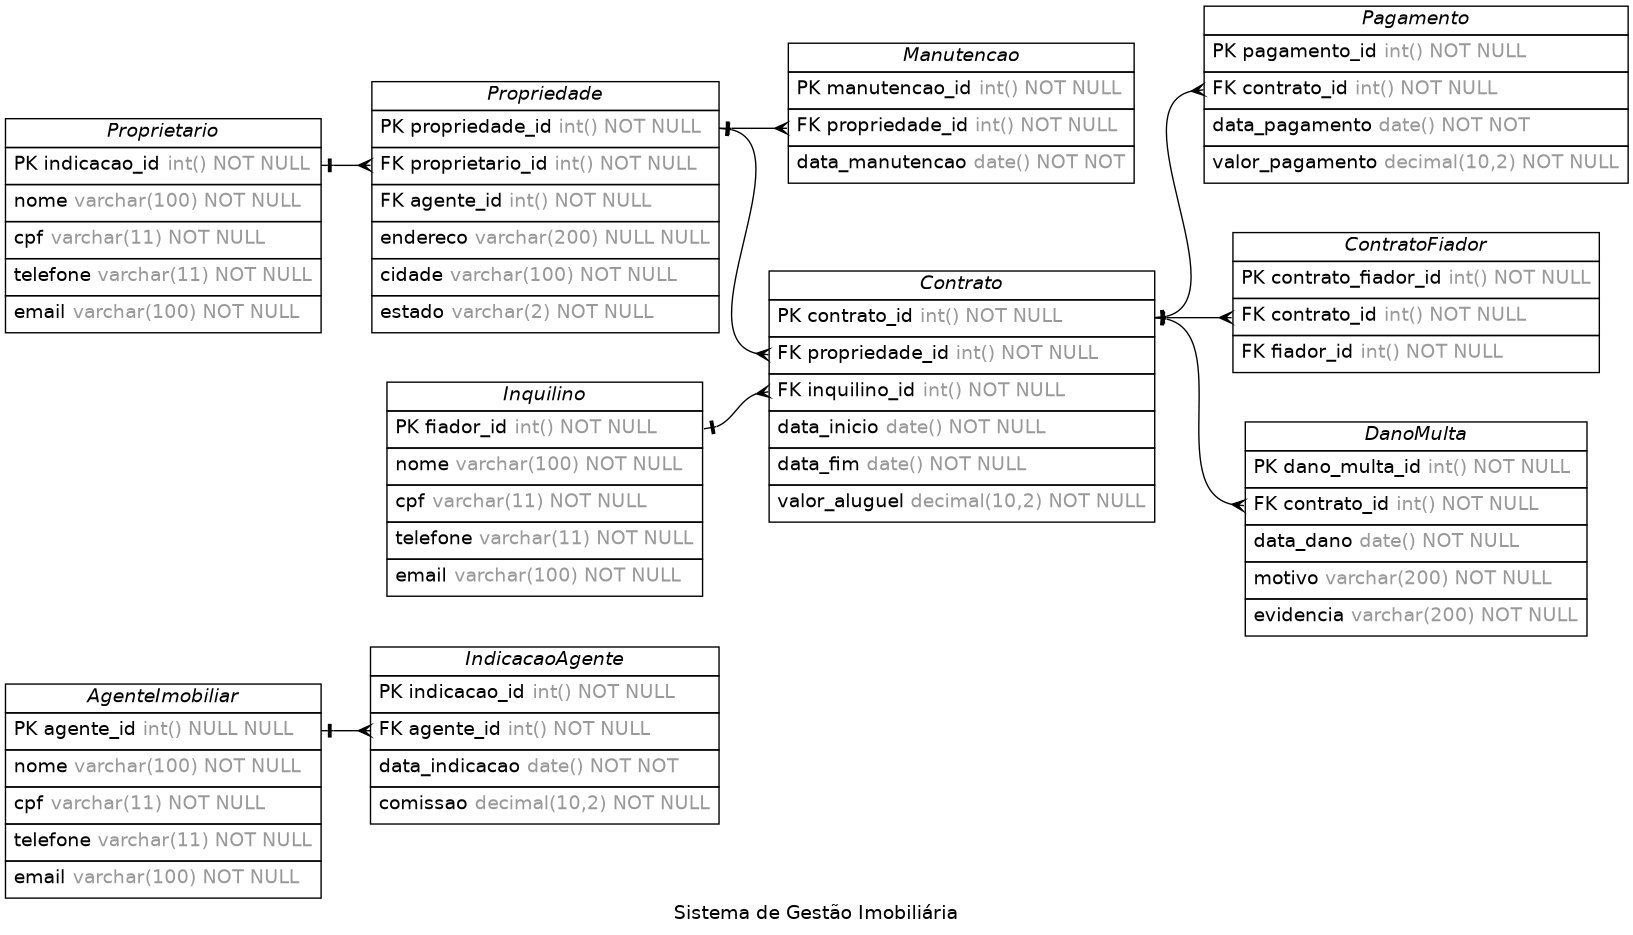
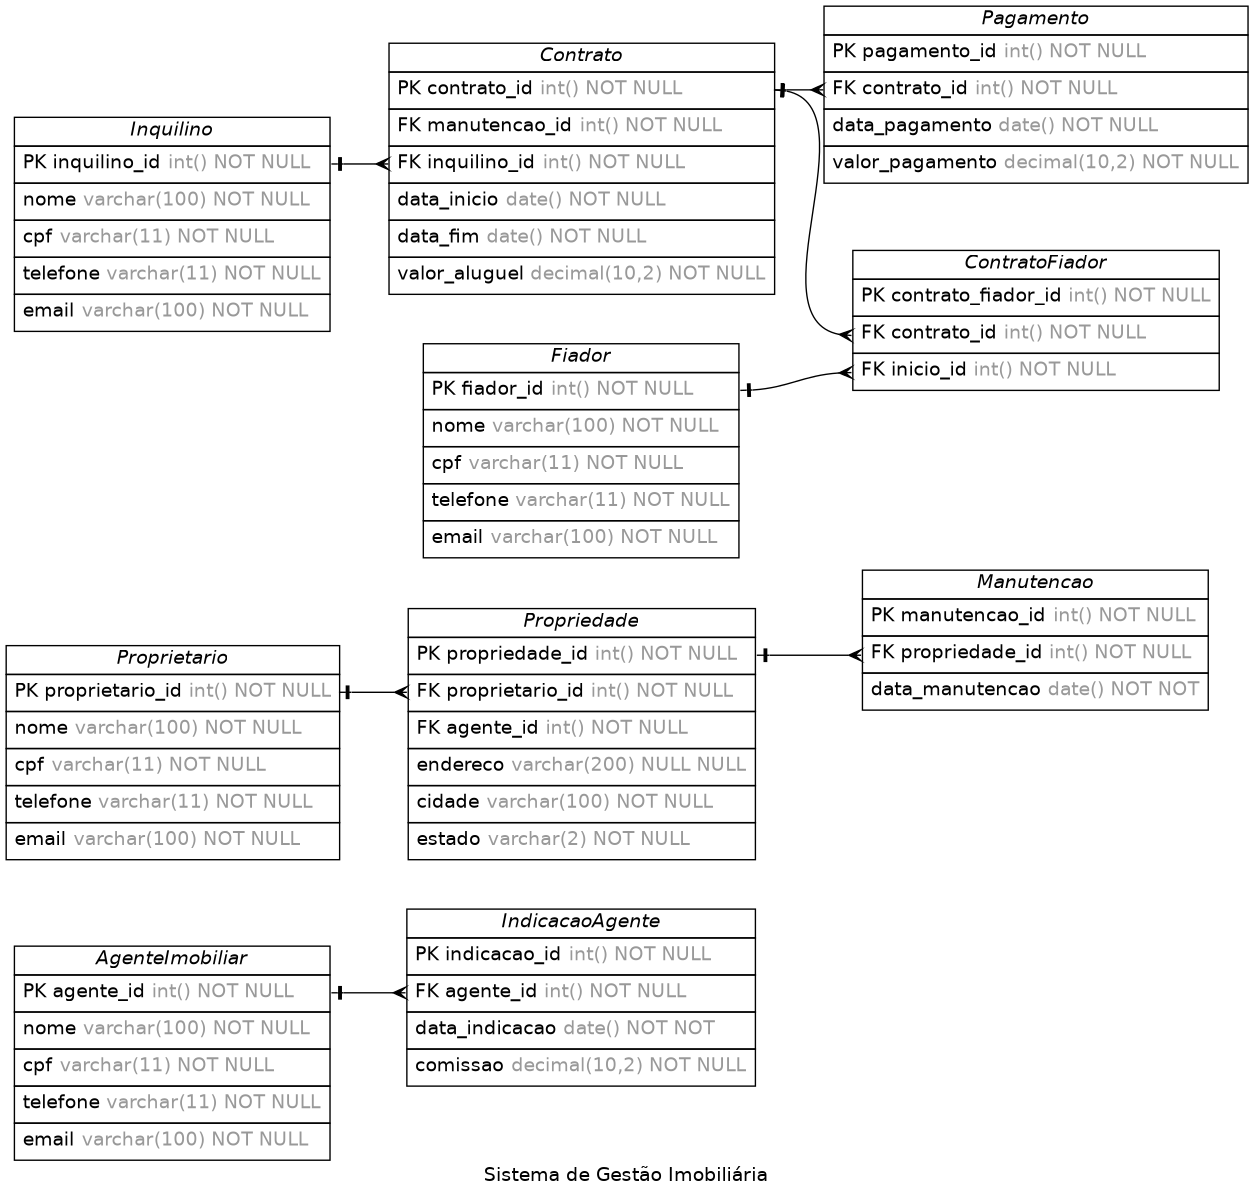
  digraph {
    concentrate=true
    fontname=Helvetica
    label="Sistema de Gestão Imobiliária"
    nodesep=0.5
    rankdir=LR
    splines=spline
    node [fontname=Helvetica shape=plain]
    edge [arrowhead=ocrow arrowsize=0.9 arrowtail=noneotee dir=both fontname=Helvetica fontsize=12 headport=contrato_id labelangle=32 labeldistance=1.8 penwidth=1.0 tailport=contrato_id]
-   n1 [label=<         <table border="0" cellborder="1" cellspacing="0" >         <tr><td><i>AgenteImobiliar</i></td></tr>         <tr><td port="agente_id" align="left" cellpadding="5">PK agente_id <font color="grey60">int() NULL NULL</font></td></tr>         <tr><td port="nome" align="left" cellpadding="5">nome <font color="grey60">varchar(100) NOT NULL</font></td></tr>         <tr><td port="cpf" align="left" cellpadding="5">cpf <font color="grey60">varchar(11) NOT NULL</font></td></tr>         <tr><td port="telefone" align="left" cellpadding="5">telefone <font color="grey60">varchar(11) NOT NULL</font></td></tr>         <tr><td port="email" align="left" cellpadding="5">email <font color="grey60">varchar(100) NOT NULL</font></td></tr>     </table>>]
+   n1 [label=<         <table border="0" cellborder="1" cellspacing="0" >         <tr><td><i>AgenteImobiliar</i></td></tr>         <tr><td port="agente_id" align="left" cellpadding="5">PK agente_id <font color="grey60">int() NOT NULL</font></td></tr>         <tr><td port="nome" align="left" cellpadding="5">nome <font color="grey60">varchar(100) NOT NULL</font></td></tr>         <tr><td port="cpf" align="left" cellpadding="5">cpf <font color="grey60">varchar(11) NOT NULL</font></td></tr>         <tr><td port="telefone" align="left" cellpadding="5">telefone <font color="grey60">varchar(11) NOT NULL</font></td></tr>         <tr><td port="email" align="left" cellpadding="5">email <font color="grey60">varchar(100) NOT NULL</font></td></tr>     </table>>]
    n2 [label=<         <table border="0" cellborder="1" cellspacing="0" >         <tr><td><i>IndicacaoAgente</i></td></tr>         <tr><td port="indicacao_id" align="left" cellpadding="5">PK indicacao_id <font color="grey60">int() NOT NULL</font></td></tr>         <tr><td port="agente_id" align="left" cellpadding="5">FK agente_id <font color="grey60">int() NOT NULL</font></td></tr>         <tr><td port="data_indicacao" align="left" cellpadding="5">data_indicacao <font color="grey60">date() NOT NOT</font></td></tr>         <tr><td port="comissao" align="left" cellpadding="5">comissao <font color="grey60">decimal(10,2) NOT NULL</font></td></tr>     </table>>]
    n3 [label=<         <table border="0" cellborder="1" cellspacing="0" >         <tr><td><i>Propriedade</i></td></tr>         <tr><td port="propriedade_id" align="left" cellpadding="5">PK propriedade_id <font color="grey60">int() NOT NULL</font></td></tr>         <tr><td port="proprietario_id" align="left" cellpadding="5">FK proprietario_id <font color="grey60">int() NOT NULL</font></td></tr>         <tr><td port="agente_id" align="left" cellpadding="5">FK agente_id <font color="grey60">int() NOT NULL</font></td></tr>         <tr><td port="endereco" align="left" cellpadding="5">endereco <font color="grey60">varchar(200) NULL NULL</font></td></tr>         <tr><td port="cidade" align="left" cellpadding="5">cidade <font color="grey60">varchar(100) NOT NULL</font></td></tr>         <tr><td port="estado" align="left" cellpadding="5">estado <font color="grey60">varchar(2) NOT NULL</font></td></tr>     </table>>]
-   n4 [label=<         <table border="0" cellborder="1" cellspacing="0" >         <tr><td><i>Contrato</i></td></tr>         <tr><td port="contrato_id" align="left" cellpadding="5">PK contrato_id <font color="grey60">int() NOT NULL</font></td></tr>         <tr><td port="propriedade_id" align="left" cellpadding="5">FK propriedade_id <font color="grey60">int() NOT NULL</font></td></tr>         <tr><td port="inquilino_id" align="left" cellpadding="5">FK inquilino_id <font color="grey60">int() NOT NULL</font></td></tr>         <tr><td port="data_inicio" align="left" cellpadding="5">data_inicio <font color="grey60">date() NOT NULL</font></td></tr>         <tr><td port="data_fim" align="left" cellpadding="5">data_fim <font color="grey60">date() NOT NULL</font></td></tr>         <tr><td port="valor_aluguel" align="left" cellpadding="5">valor_aluguel <font color="grey60">decimal(10,2) NOT NULL</font></td></tr>     </table>>]
+   n4 [label=<         <table border="0" cellborder="1" cellspacing="0" >         <tr><td><i>Contrato</i></td></tr>         <tr><td port="contrato_id" align="left" cellpadding="5">PK contrato_id <font color="grey60">int() NOT NULL</font></td></tr>         <tr><td port="propriedade_id" align="left" cellpadding="5">FK manutencao_id <font color="grey60">int() NOT NULL</font></td></tr>         <tr><td port="inquilino_id" align="left" cellpadding="5">FK inquilino_id <font color="grey60">int() NOT NULL</font></td></tr>         <tr><td port="data_inicio" align="left" cellpadding="5">data_inicio <font color="grey60">date() NOT NULL</font></td></tr>         <tr><td port="data_fim" align="left" cellpadding="5">data_fim <font color="grey60">date() NOT NULL</font></td></tr>         <tr><td port="valor_aluguel" align="left" cellpadding="5">valor_aluguel <font color="grey60">decimal(10,2) NOT NULL</font></td></tr>     </table>>]
    n5 [label=<         <table border="0" cellborder="1" cellspacing="0" >         <tr><td><i>Manutencao</i></td></tr>         <tr><td port="manutencao_id" align="left" cellpadding="5">PK manutencao_id <font color="grey60">int() NOT NULL</font></td></tr>         <tr><td port="propriedade_id" align="left" cellpadding="5">FK propriedade_id <font color="grey60">int() NOT NULL</font></td></tr>         <tr><td port="data_manutencao" align="left" cellpadding="5">data_manutencao <font color="grey60">date() NOT NOT</font></td></tr>     </table>>]
-   n6 [label=<         <table border="0" cellborder="1" cellspacing="0" >         <tr><td><i>Proprietario</i></td></tr>         <tr><td port="proprietario_id" align="left" cellpadding="5">PK indicacao_id <font color="grey60">int() NOT NULL</font></td></tr>         <tr><td port="nome" align="left" cellpadding="5">nome <font color="grey60">varchar(100) NOT NULL</font></td></tr>         <tr><td port="cpf" align="left" cellpadding="5">cpf <font color="grey60">varchar(11) NOT NULL</font></td></tr>         <tr><td port="telefone" align="left" cellpadding="5">telefone <font color="grey60">varchar(11) NOT NULL</font></td></tr>         <tr><td port="email" align="left" cellpadding="5">email <font color="grey60">varchar(100) NOT NULL</font></td></tr>     </table>>]
-   n7 [label=<         <table border="0" cellborder="1" cellspacing="0" >         <tr><td><i>Inquilino</i></td></tr>         <tr><td port="inquilino_id" align="left" cellpadding="5">PK fiador_id <font color="grey60">int() NOT NULL</font></td></tr>         <tr><td port="nome" align="left" cellpadding="5">nome <font color="grey60">varchar(100) NOT NULL</font></td></tr>         <tr><td port="cpf" align="left" cellpadding="5">cpf <font color="grey60">varchar(11) NOT NULL</font></td></tr>         <tr><td port="telefone" align="left" cellpadding="5">telefone <font color="grey60">varchar(11) NOT NULL</font></td></tr>         <tr><td port="email" align="left" cellpadding="5">email <font color="grey60">varchar(100) NOT NULL</font></td></tr>     </table>>]
-   n8 [label=<         <table border="0" cellborder="1" cellspacing="0" >         <tr><td><i>Pagamento</i></td></tr>         <tr><td port="pagamento_id" align="left" cellpadding="5">PK pagamento_id <font color="grey60">int() NOT NULL</font></td></tr>         <tr><td port="contrato_id" align="left" cellpadding="5">FK contrato_id <font color="grey60">int() NOT NULL</font></td></tr>         <tr><td port="data_pagamento" align="left" cellpadding="5">data_pagamento <font color="grey60">date() NOT NOT</font></td></tr>         <tr><td port="valor_pagamento" align="left" cellpadding="5">valor_pagamento <font color="grey60">decimal(10,2) NOT NULL</font></td></tr>     </table>>]
-   n9 [label=<         <table border="0" cellborder="1" cellspacing="0" >         <tr><td><i>ContratoFiador</i></td></tr>         <tr><td port="contrato_fiador_id" align="left" cellpadding="5">PK contrato_fiador_id <font color="grey60">int() NOT NULL</font></td></tr>         <tr><td port="contrato_id" align="left" cellpadding="5">FK contrato_id <font color="grey60">int() NOT NULL</font></td></tr>         <tr><td port="fiador_id" align="left" cellpadding="5">FK fiador_id <font color="grey60">int() NOT NULL</font></td></tr>     </table>>]
-   n10 [label=<         <table border="0" cellborder="1" cellspacing="0" >         <tr><td><i>DanoMulta</i></td></tr>         <tr><td port="dano_multa_id" align="left" cellpadding="5">PK dano_multa_id <font color="grey60">int() NOT NULL</font></td></tr>         <tr><td port="contrato_id" align="left" cellpadding="5">FK contrato_id <font color="grey60">int() NOT NULL</font></td></tr>         <tr><td port="data_dano" align="left" cellpadding="5">data_dano <font color="grey60">date() NOT NULL</font></td></tr>         <tr><td port="motivo" align="left" cellpadding="5">motivo <font color="grey60">varchar(200) NOT NULL</font></td></tr>         <tr><td port="evidencia" align="left" cellpadding="5">evidencia <font color="grey60">varchar(200) NOT NULL</font></td></tr>     </table>>]
+   n6 [label=<         <table border="0" cellborder="1" cellspacing="0" >         <tr><td><i>Proprietario</i></td></tr>         <tr><td port="proprietario_id" align="left" cellpadding="5">PK proprietario_id <font color="grey60">int() NOT NULL</font></td></tr>         <tr><td port="nome" align="left" cellpadding="5">nome <font color="grey60">varchar(100) NOT NULL</font></td></tr>         <tr><td port="cpf" align="left" cellpadding="5">cpf <font color="grey60">varchar(11) NOT NULL</font></td></tr>         <tr><td port="telefone" align="left" cellpadding="5">telefone <font color="grey60">varchar(11) NOT NULL</font></td></tr>         <tr><td port="email" align="left" cellpadding="5">email <font color="grey60">varchar(100) NOT NULL</font></td></tr>     </table>>]
+   n7 [label=<         <table border="0" cellborder="1" cellspacing="0" >         <tr><td><i>Inquilino</i></td></tr>         <tr><td port="inquilino_id" align="left" cellpadding="5">PK inquilino_id <font color="grey60">int() NOT NULL</font></td></tr>         <tr><td port="nome" align="left" cellpadding="5">nome <font color="grey60">varchar(100) NOT NULL</font></td></tr>         <tr><td port="cpf" align="left" cellpadding="5">cpf <font color="grey60">varchar(11) NOT NULL</font></td></tr>         <tr><td port="telefone" align="left" cellpadding="5">telefone <font color="grey60">varchar(11) NOT NULL</font></td></tr>         <tr><td port="email" align="left" cellpadding="5">email <font color="grey60">varchar(100) NOT NULL</font></td></tr>     </table>>]
+   n8 [label=<         <table border="0" cellborder="1" cellspacing="0" >         <tr><td><i>Pagamento</i></td></tr>         <tr><td port="pagamento_id" align="left" cellpadding="5">PK pagamento_id <font color="grey60">int() NOT NULL</font></td></tr>         <tr><td port="contrato_id" align="left" cellpadding="5">FK contrato_id <font color="grey60">int() NOT NULL</font></td></tr>         <tr><td port="data_pagamento" align="left" cellpadding="5">data_pagamento <font color="grey60">date() NOT NULL</font></td></tr>         <tr><td port="valor_pagamento" align="left" cellpadding="5">valor_pagamento <font color="grey60">decimal(10,2) NOT NULL</font></td></tr>     </table>>]
+   n9 [label=<         <table border="0" cellborder="1" cellspacing="0" >         <tr><td><i>ContratoFiador</i></td></tr>         <tr><td port="contrato_fiador_id" align="left" cellpadding="5">PK contrato_fiador_id <font color="grey60">int() NOT NULL</font></td></tr>         <tr><td port="contrato_id" align="left" cellpadding="5">FK contrato_id <font color="grey60">int() NOT NULL</font></td></tr>         <tr><td port="fiador_id" align="left" cellpadding="5">FK inicio_id <font color="grey60">int() NOT NULL</font></td></tr>     </table>>]
+   n11 [label=<         <table border="0" cellborder="1" cellspacing="0" >         <tr><td><i>Fiador</i></td></tr>         <tr><td port="fiador_id" align="left" cellpadding="5">PK fiador_id <font color="grey60">int() NOT NULL</font></td></tr>         <tr><td port="nome" align="left" cellpadding="5">nome <font color="grey60">varchar(100) NOT NULL</font></td></tr>         <tr><td port="cpf" align="left" cellpadding="5">cpf <font color="grey60">varchar(11) NOT NULL</font></td></tr>         <tr><td port="telefone" align="left" cellpadding="5">telefone <font color="grey60">varchar(11) NOT NULL</font></td></tr>         <tr><td port="email" align="left" cellpadding="5">email <font color="grey60">varchar(100) NOT NULL</font></td></tr>     </table>>]
    n1 -> n2 [headport=agente_id tailport=agente_id]
-   n3 -> n4 [headport=propriedade_id tailport=propriedade_id]
    n3 -> n5 [headport=propriedade_id tailport=propriedade_id]
    n4 -> n8
    n4 -> n9
-   n4 -> n10
    n6 -> n3 [headport=proprietario_id tailport=proprietario_id]
    n7 -> n4 [headport=inquilino_id tailport=inquilino_id]
+   n11 -> n9 [headport=fiador_id tailport=fiador_id]
  }
